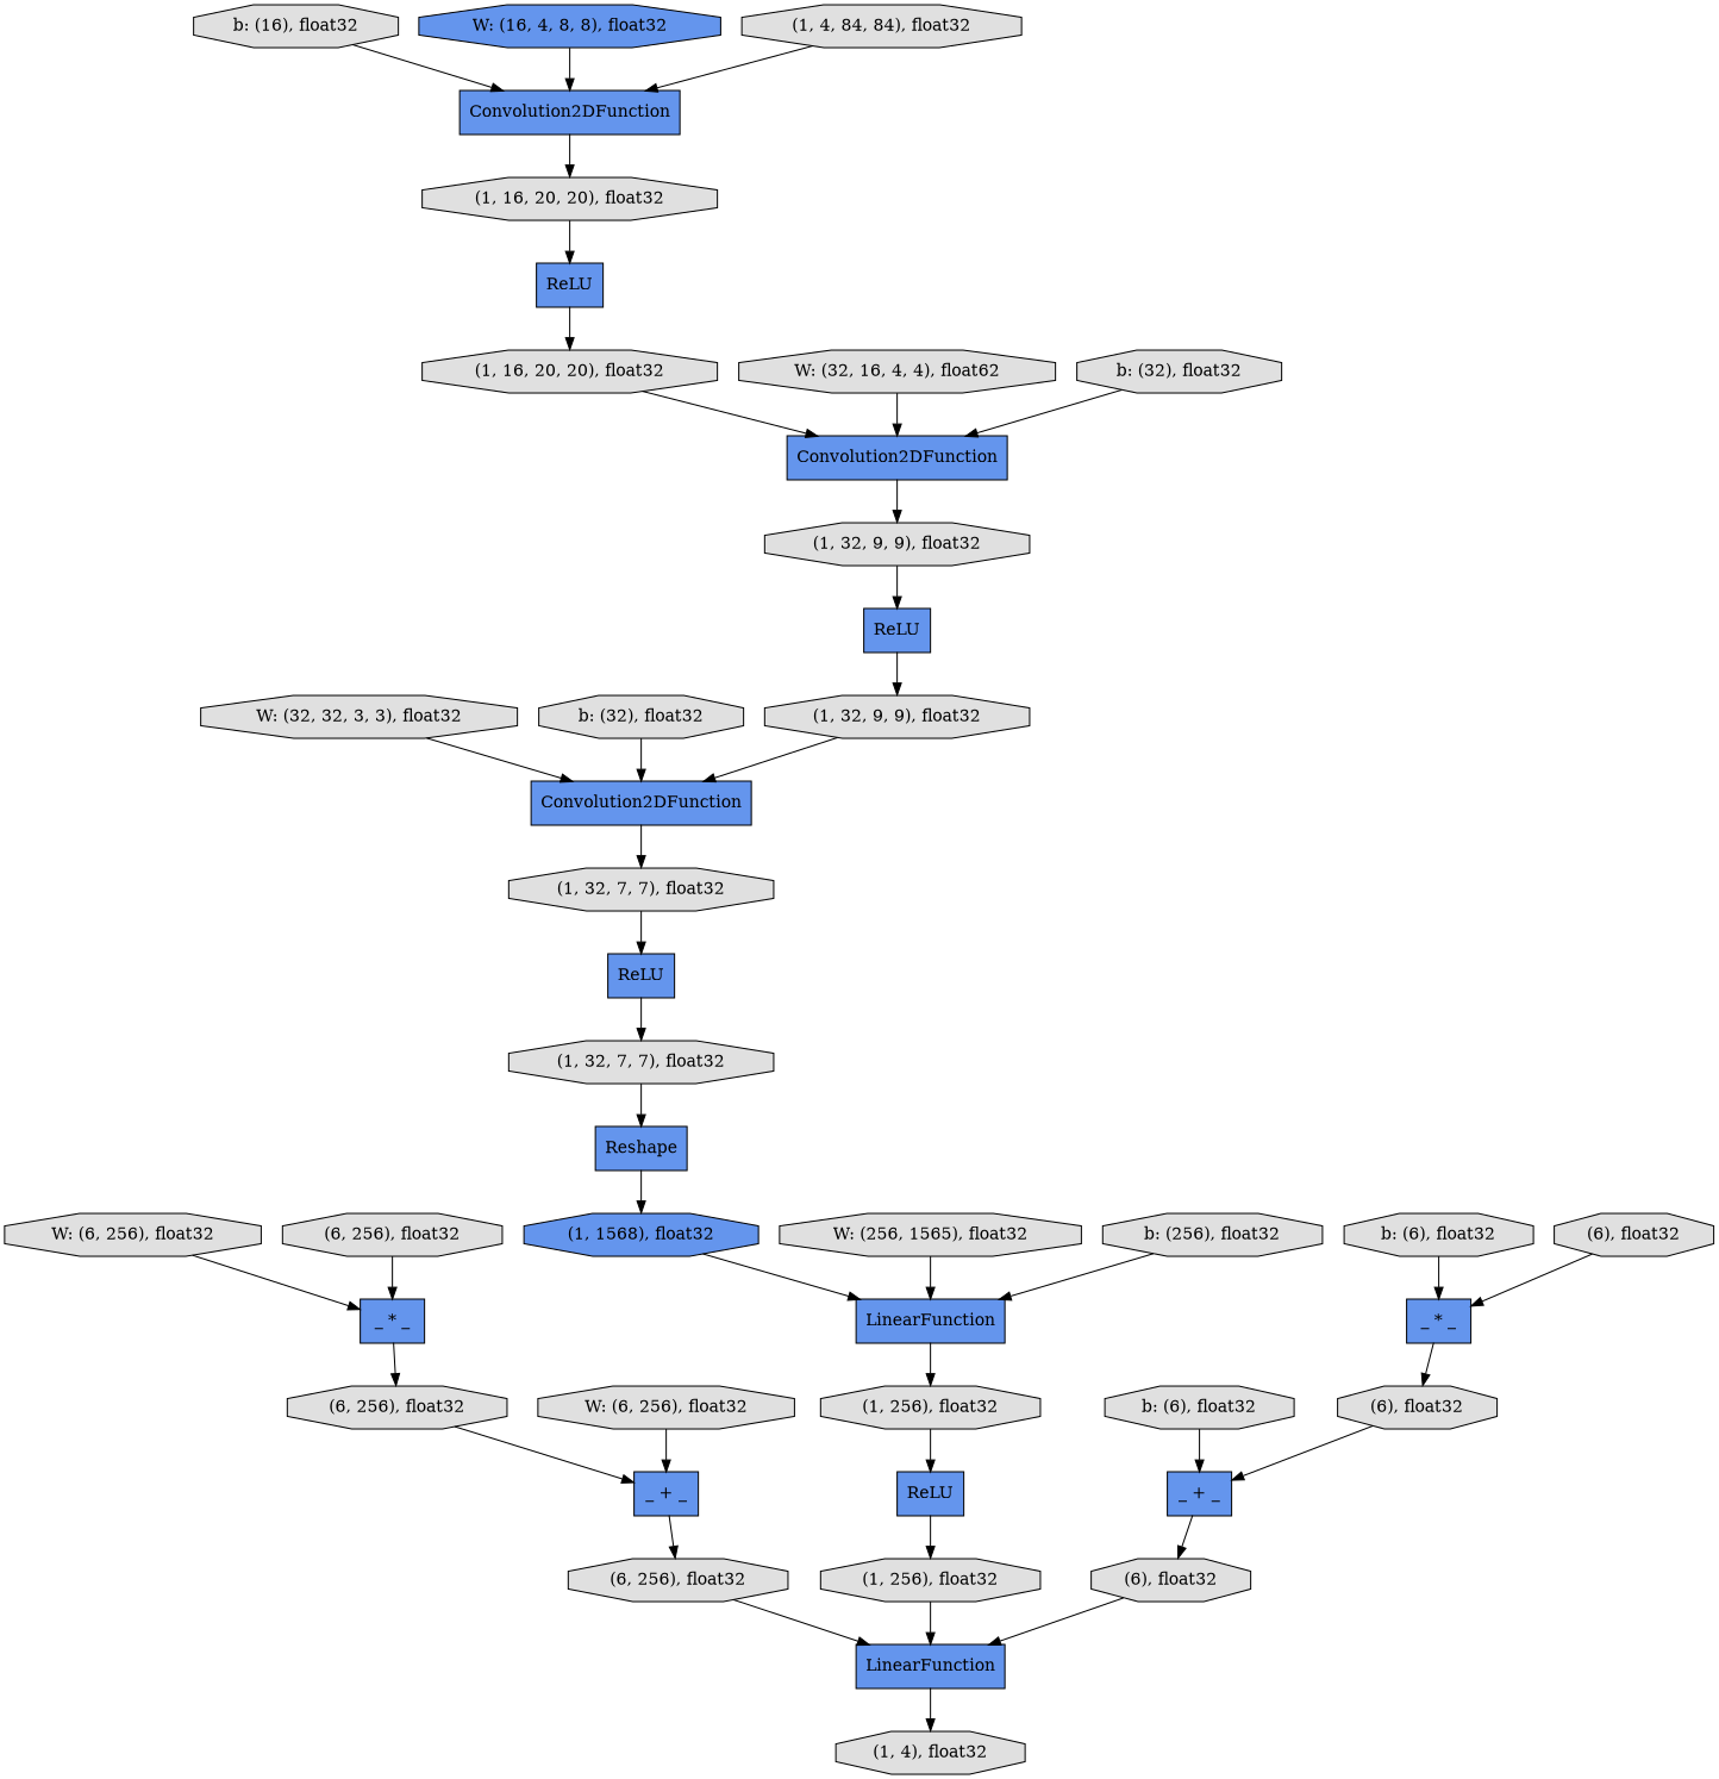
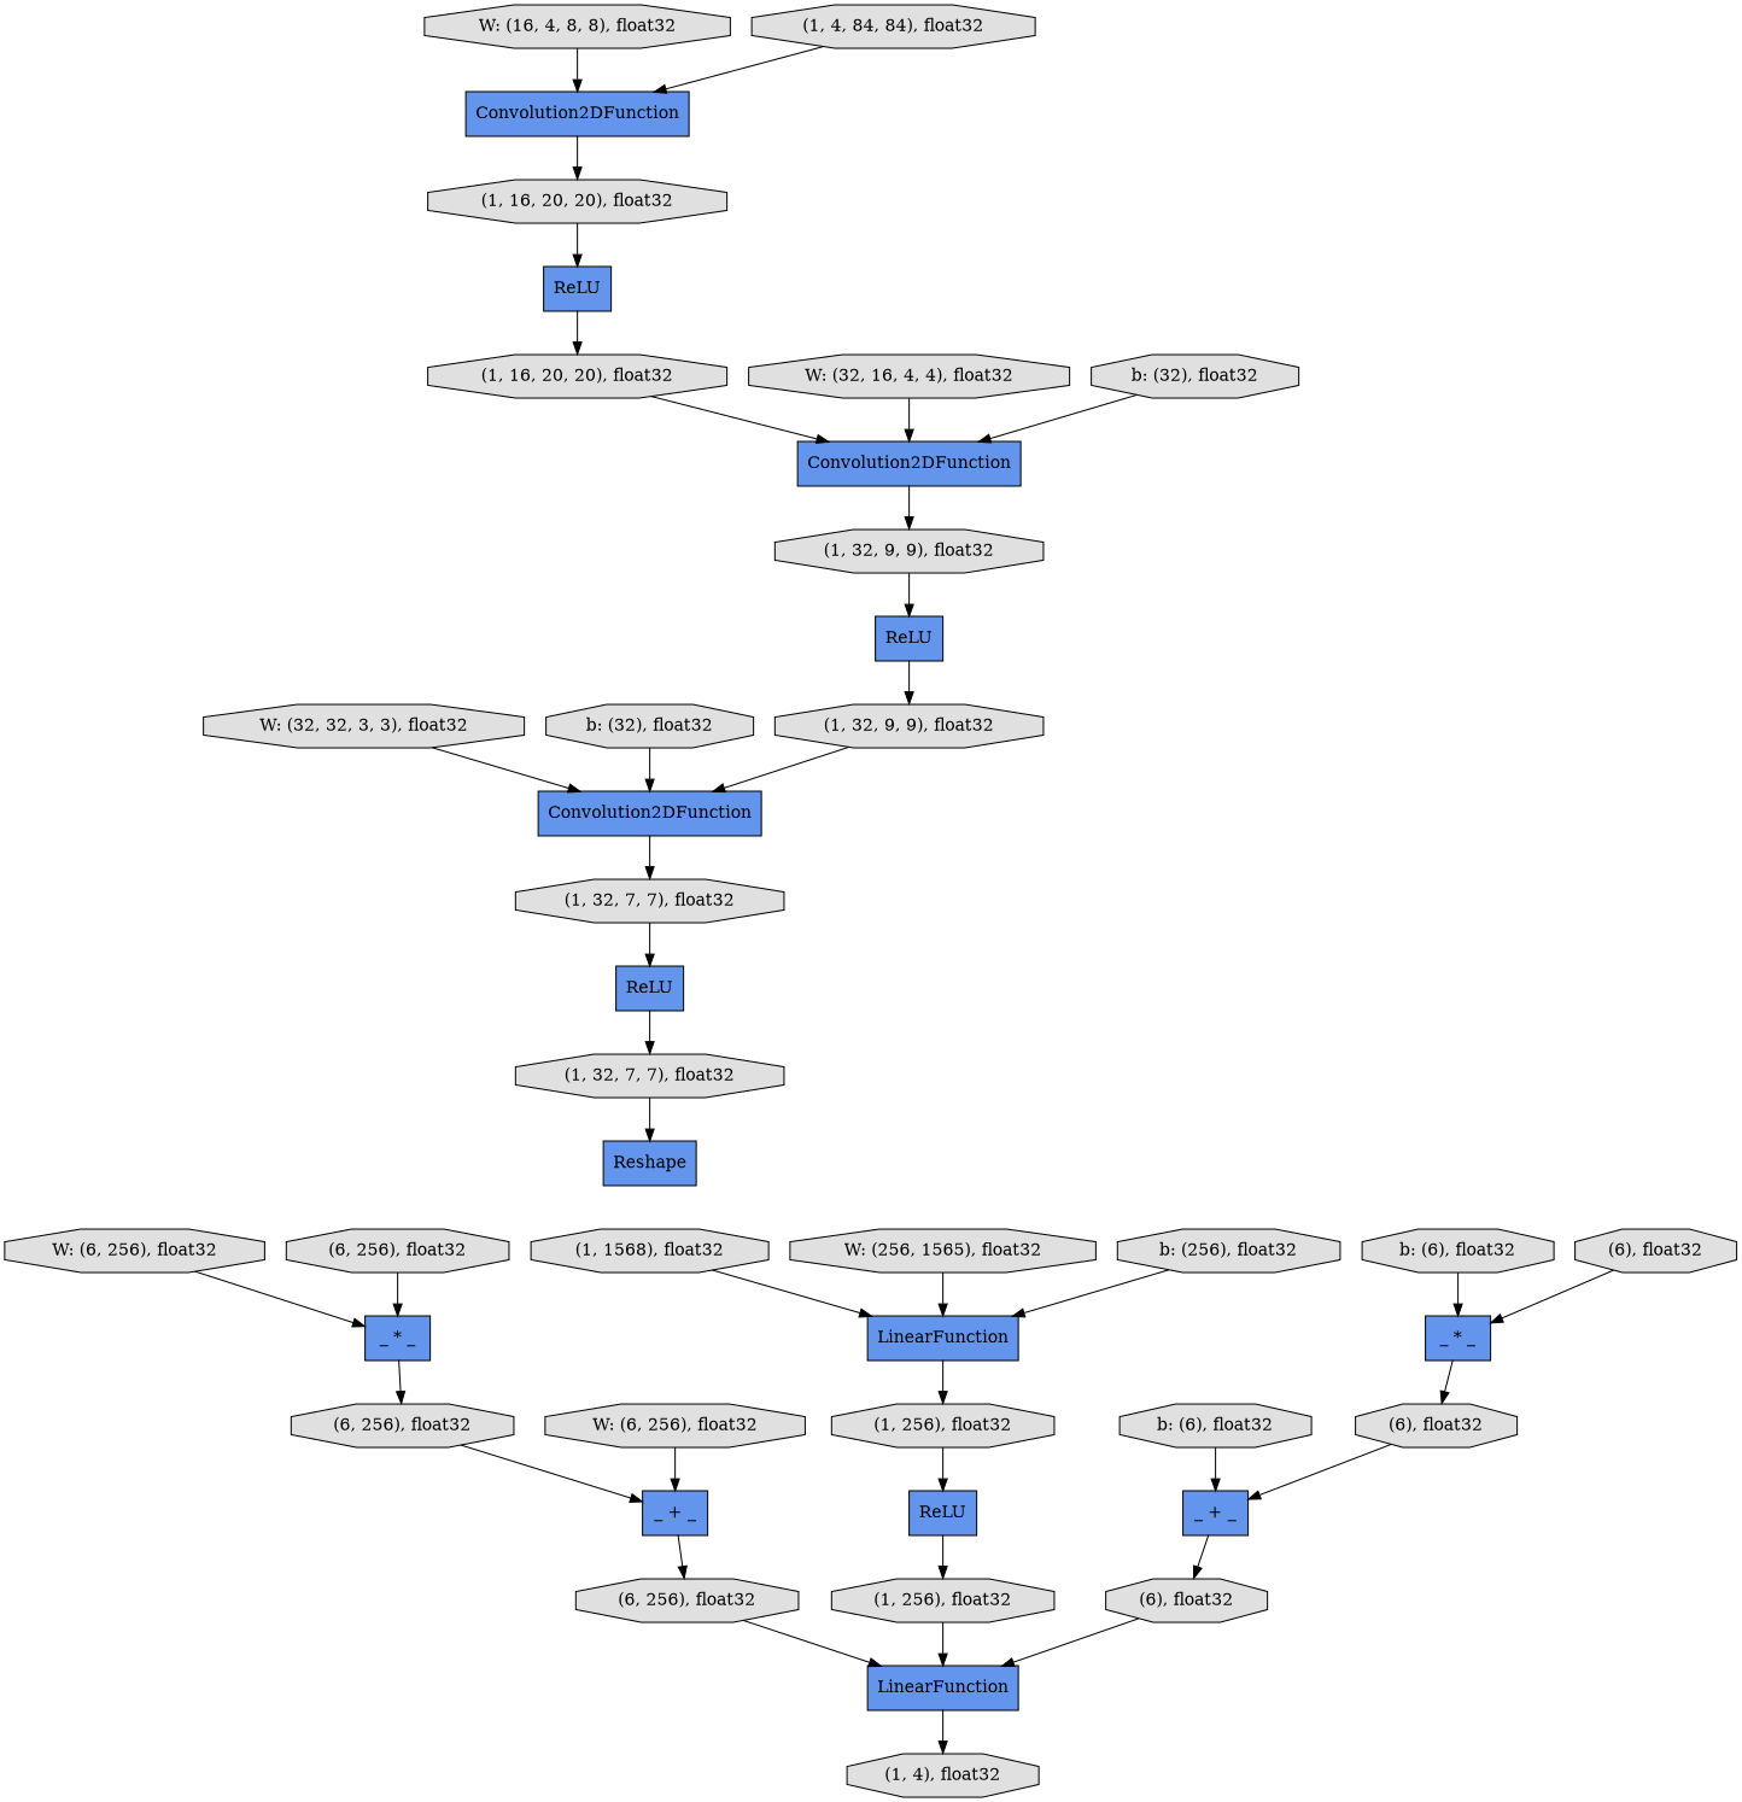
  digraph {
    rankdir=TB
    node [fillcolor="#E0E0E0" shape=octagon style=filled]
    n1 [label="W: (32, 32, 3, 3), float32"]
    n2 [fillcolor="#6495ED" label=Convolution2DFunction shape=record]
    n3 [label="(1, 32, 7, 7), float32"]
    n4 [label="(1, 4), float32"]
    n5 [label="W: (6, 256), float32"]
    n6 [fillcolor="#6495ED" label="_ + _" shape=record]
    n7 [label="(6, 256), float32"]
-   n8 [label="b: (16), float32"]
    n9 [fillcolor="#6495ED" label=Convolution2DFunction shape=record]
    n10 [label="(1, 16, 20, 20), float32"]
    n11 [label="b: (32), float32"]
-   n12 [fillcolor="#6495ED" label="(1, 1568), float32"]
+   n12 [label="(1, 1568), float32"]
    n13 [fillcolor="#6495ED" label=LinearFunction shape=record]
    n14 [label="(1, 256), float32"]
    n15 [label="b: (6), float32"]
    n16 [fillcolor="#6495ED" label="_ + _" shape=record]
    n17 [label="(6), float32"]
    n18 [label="(1, 256), float32"]
    n19 [fillcolor="#6495ED" label=LinearFunction shape=record]
    n20 [fillcolor="#6495ED" label=ReLU shape=record]
    n21 [label="(1, 16, 20, 20), float32"]
    n22 [fillcolor="#6495ED" label=Convolution2DFunction shape=record]
    n23 [label="(1, 32, 9, 9), float32"]
    n24 [fillcolor="#6495ED" label=ReLU shape=record]
    n25 [label="W: (256, 1565), float32"]
    n26 [label="W: (6, 256), float32"]
    n27 [fillcolor="#6495ED" label="_ * _" shape=record]
    n28 [label="(6, 256), float32"]
    n29 [label="(6, 256), float32"]
    n30 [fillcolor="#6495ED" label="_ * _" shape=record]
    n31 [label="(6), float32"]
-   n32 [fillcolor="#6495ED" label="W: (16, 4, 8, 8), float32"]
+   n32 [label="W: (16, 4, 8, 8), float32"]
    n33 [label="b: (256), float32"]
    n34 [label="b: (6), float32"]
    n35 [fillcolor="#6495ED" label=ReLU shape=record]
    n36 [label="(1, 32, 9, 9), float32"]
    n37 [label="(1, 4, 84, 84), float32"]
    n38 [fillcolor="#6495ED" label=ReLU shape=record]
-   n39 [label="W: (32, 16, 4, 4), float62"]
+   n39 [label="W: (32, 16, 4, 4), float32"]
    n40 [label="(6), float32"]
    n41 [label="b: (32), float32"]
    n42 [label="(1, 32, 7, 7), float32"]
    n43 [fillcolor="#6495ED" label=Reshape shape=record]
    n1 -> n2
    n2 -> n3
    n3 -> n38
    n5 -> n6
    n6 -> n7
    n7 -> n19
-   n8 -> n9
    n9 -> n10
    n10 -> n24
    n11 -> n2
    n12 -> n13
    n13 -> n14
    n14 -> n20
    n15 -> n16
    n16 -> n17
    n17 -> n19
    n18 -> n19
    n19 -> n4
    n20 -> n18
    n21 -> n22
    n22 -> n23
    n23 -> n35
    n24 -> n21
    n25 -> n13
    n26 -> n27
    n27 -> n28
    n28 -> n6
    n29 -> n27
    n30 -> n31
    n31 -> n16
    n32 -> n9
    n33 -> n13
    n34 -> n30
    n35 -> n36
    n36 -> n2
    n37 -> n9
    n38 -> n42
    n39 -> n22
    n40 -> n30
    n41 -> n22
    n42 -> n43
-   n43 -> n12
  }
